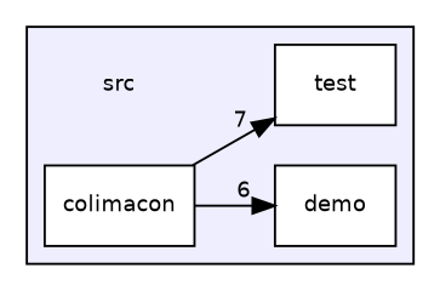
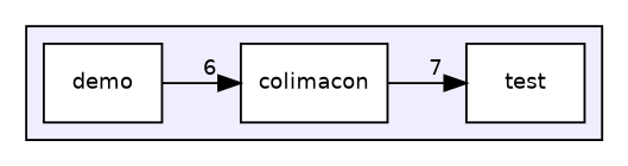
  digraph {
    compound=true
    rankdir=LR
    node [fontname=Helvetica fontsize=10 shape=box color=black fillcolor=white style=filled]
    edge [labeldistance=1.5 labelfontname=Helvetica labelfontsize=10]
-   n1 [label=src shape=plaintext color="" fillcolor="" style=""]
    n2 [label=colimacon]
    n3 [label=demo]
    n4 [label=test]
    subgraph cluster_1 {
      bgcolor="#eeeeff"
      pencolor=black
-     n1
      n2
      n3
      n4
    }
    n2 -> n4 [headlabel=7]
-   n2 -> n3 [headlabel=6]
+   n3 -> n2 [headlabel=6]
  }
